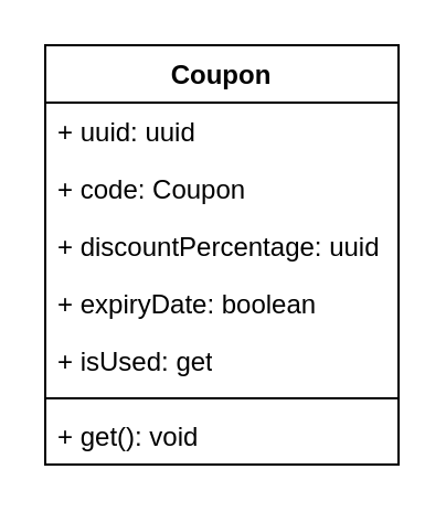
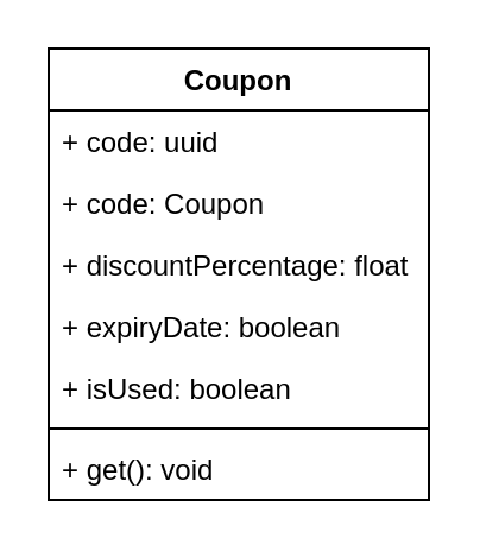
  <mxCell id="0" />
  <mxCell id="1" parent="0" />
  <mxCell id="2" value="Coupon" style="swimlane;fontStyle=1;align=center;verticalAlign=top;childLayout=stackLayout;horizontal=1;startSize=26;horizontalStack=0;resizeParent=1;resizeParentMax=0;resizeLast=0;collapsible=1;marginBottom=0;whiteSpace=wrap;html=1;" vertex="1" parent="1"><mxGeometry x="20" y="20" width="160" height="190" as="geometry" /></mxCell>
- <mxCell id="3" value="+ uuid: uuid" style="text;strokeColor=none;fillColor=none;align=left;verticalAlign=top;spacingLeft=4;spacingRight=4;overflow=hidden;rotatable=0;points=[[0,0.5],[1,0.5]];portConstraint=eastwest;whiteSpace=wrap;html=1;" vertex="1" parent="2"><mxGeometry y="26" width="160" height="26" as="geometry" /></mxCell>
+ <mxCell id="3" value="+ code: uuid" style="text;strokeColor=none;fillColor=none;align=left;verticalAlign=top;spacingLeft=4;spacingRight=4;overflow=hidden;rotatable=0;points=[[0,0.5],[1,0.5]];portConstraint=eastwest;whiteSpace=wrap;html=1;" vertex="1" parent="2"><mxGeometry y="26" width="160" height="26" as="geometry" /></mxCell>
  <mxCell id="4" value="+ code: Coupon" style="text;strokeColor=none;fillColor=none;align=left;verticalAlign=top;spacingLeft=4;spacingRight=4;overflow=hidden;rotatable=0;points=[[0,0.5],[1,0.5]];portConstraint=eastwest;whiteSpace=wrap;html=1;" vertex="1" parent="2"><mxGeometry y="52" width="160" height="26" as="geometry" /></mxCell>
- <mxCell id="5" value="+ discountPercentage: uuid" style="text;strokeColor=none;fillColor=none;align=left;verticalAlign=top;spacingLeft=4;spacingRight=4;overflow=hidden;rotatable=0;points=[[0,0.5],[1,0.5]];portConstraint=eastwest;whiteSpace=wrap;html=1;" vertex="1" parent="2"><mxGeometry y="78" width="160" height="26" as="geometry" /></mxCell>
+ <mxCell id="5" value="+ discountPercentage: float" style="text;strokeColor=none;fillColor=none;align=left;verticalAlign=top;spacingLeft=4;spacingRight=4;overflow=hidden;rotatable=0;points=[[0,0.5],[1,0.5]];portConstraint=eastwest;whiteSpace=wrap;html=1;" vertex="1" parent="2"><mxGeometry y="78" width="160" height="26" as="geometry" /></mxCell>
  <mxCell id="6" value="+ expiryDate: boolean" style="text;strokeColor=none;fillColor=none;align=left;verticalAlign=top;spacingLeft=4;spacingRight=4;overflow=hidden;rotatable=0;points=[[0,0.5],[1,0.5]];portConstraint=eastwest;whiteSpace=wrap;html=1;" vertex="1" parent="2"><mxGeometry y="104" width="160" height="26" as="geometry" /></mxCell>
- <mxCell id="7" value="+ isUsed: get" style="text;strokeColor=none;fillColor=none;align=left;verticalAlign=top;spacingLeft=4;spacingRight=4;overflow=hidden;rotatable=0;points=[[0,0.5],[1,0.5]];portConstraint=eastwest;whiteSpace=wrap;html=1;" vertex="1" parent="2"><mxGeometry y="130" width="160" height="26" as="geometry" /></mxCell>
+ <mxCell id="7" value="+ isUsed: boolean" style="text;strokeColor=none;fillColor=none;align=left;verticalAlign=top;spacingLeft=4;spacingRight=4;overflow=hidden;rotatable=0;points=[[0,0.5],[1,0.5]];portConstraint=eastwest;whiteSpace=wrap;html=1;" vertex="1" parent="2"><mxGeometry y="130" width="160" height="26" as="geometry" /></mxCell>
  <mxCell id="8" value="" style="line;strokeWidth=1;fillColor=none;align=left;verticalAlign=middle;spacingTop=-1;spacingLeft=3;spacingRight=3;rotatable=0;labelPosition=right;points=[];portConstraint=eastwest;strokeColor=inherit;" vertex="1" parent="2"><mxGeometry y="156" width="160" height="8" as="geometry" /></mxCell>
  <mxCell id="9" value="+ get(): void" style="text;strokeColor=none;fillColor=none;align=left;verticalAlign=top;spacingLeft=4;spacingRight=4;overflow=hidden;rotatable=0;points=[[0,0.5],[1,0.5]];portConstraint=eastwest;whiteSpace=wrap;html=1;" vertex="1" parent="2"><mxGeometry y="164" width="160" height="26" as="geometry" /></mxCell>
